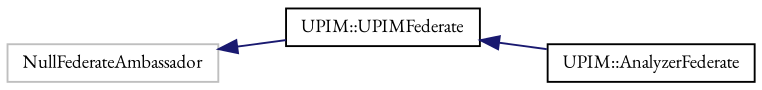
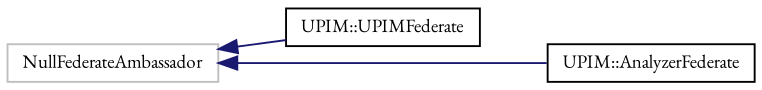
  digraph {
    fontname="EB Garamond"
    rankdir=LR
    node [color=black fillcolor=white fontname="EB Garamond" fontsize=10 shape=record style=filled]
    edge [color=midnightblue dir=back fontname="EB Garamond" fontsize=10 labelfontname=Helvetica labelfontsize=10 style=solid]
    n1 [color=grey75 height=0.2 label=NullFederateAmbassador width=0.4]
    n2 [height=0.2 label="UPIM::UPIMFederate" width=0.4]
    n3 [height=0.2 label="UPIM::AnalyzerFederate" width=0.4]
    n1 -> n2
-   n2 -> n3
+   n1 -> n3
  }
